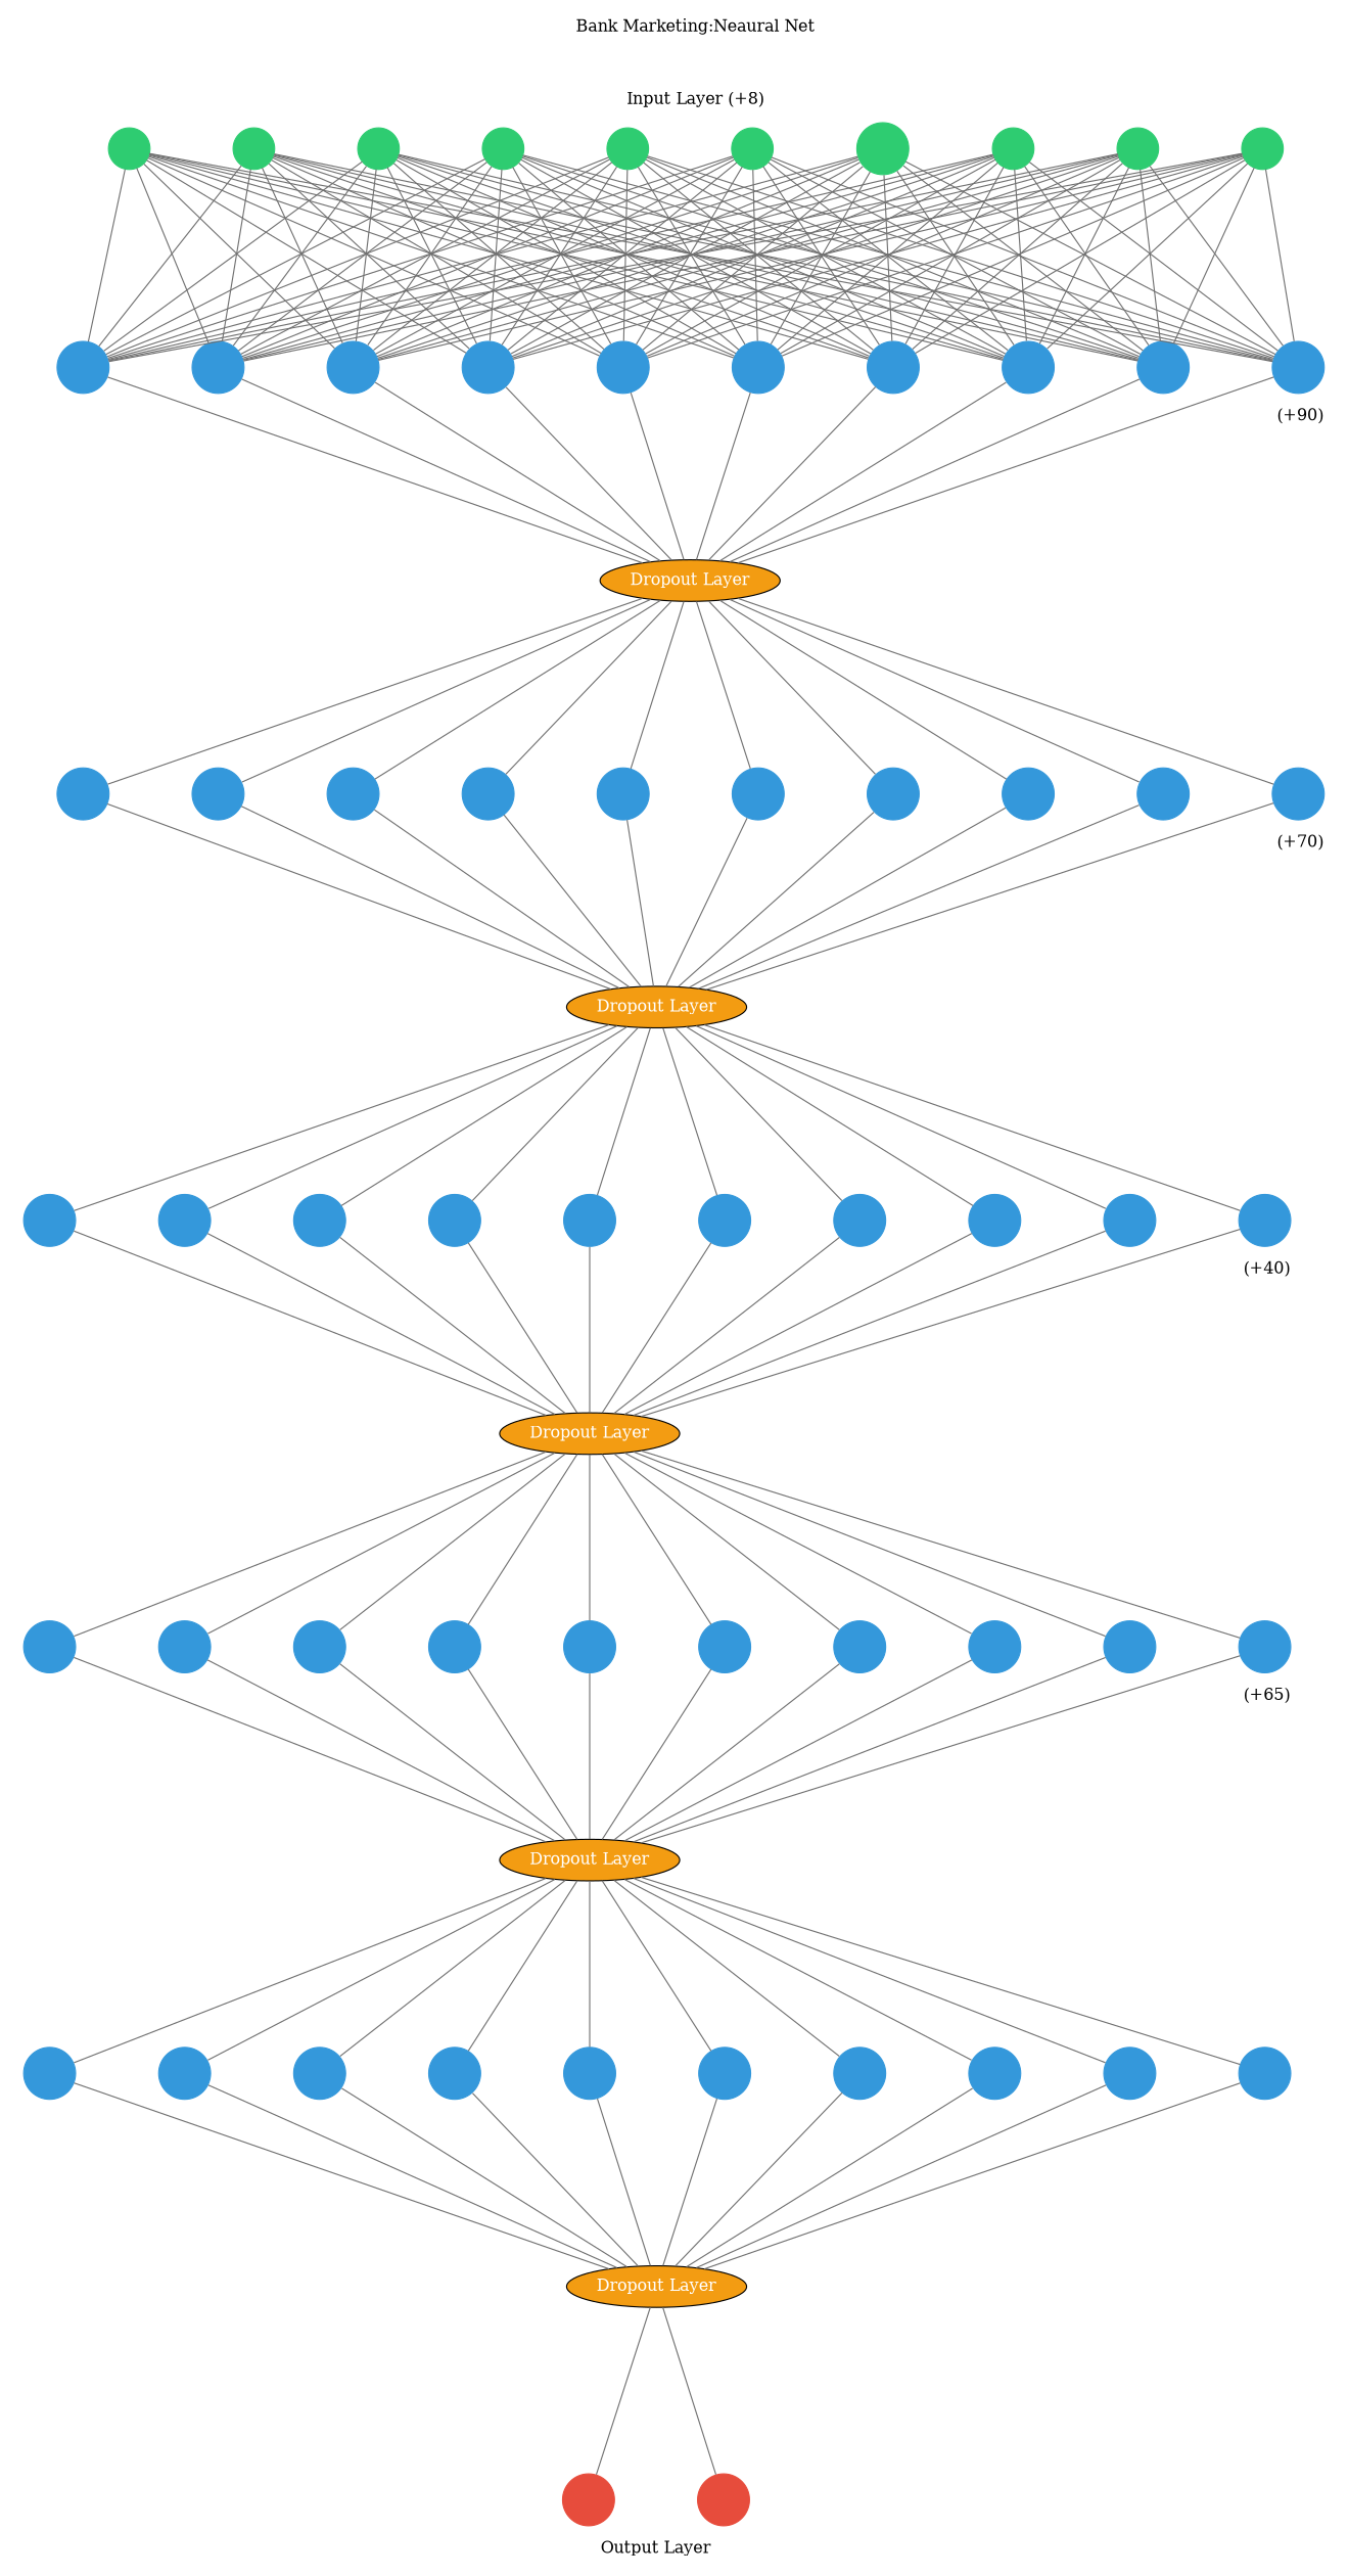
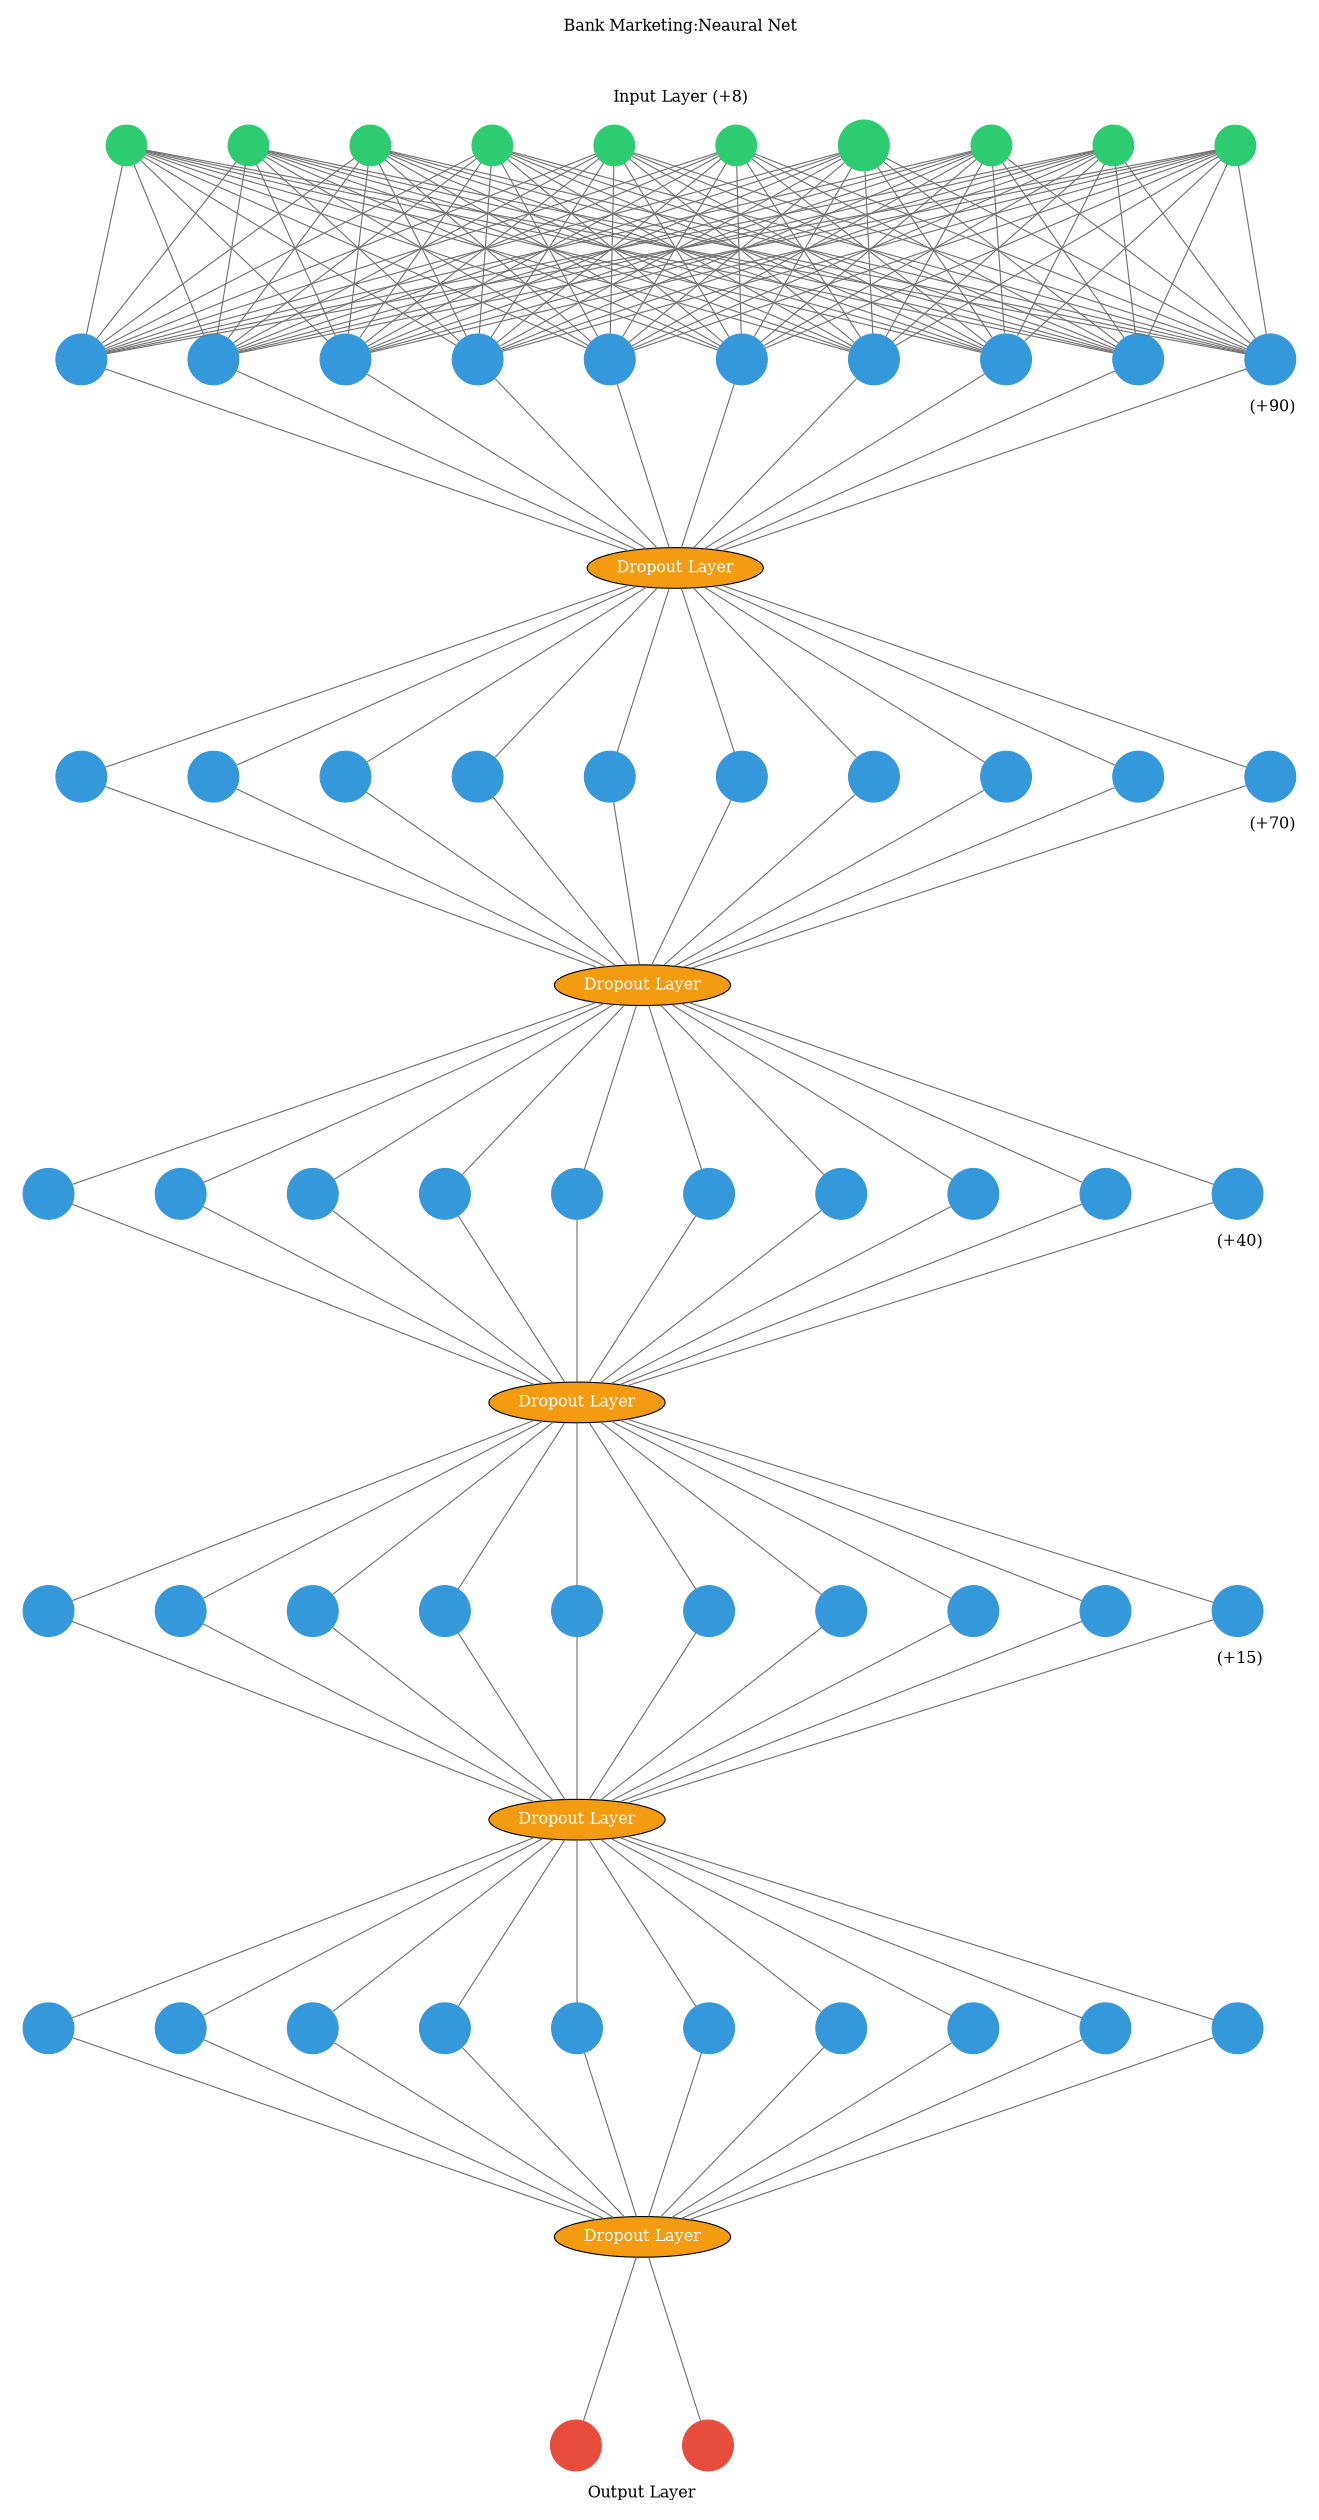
  digraph {
    arrowShape=none
    nodesep=1
    ranksep=2
    splines=false
    node [color="#3498db" fontcolor="#3498db" shape=circle style=filled]
    edge [arrowhead=none color="#707070"]
    1 [color="#2ecc71" fontcolor="#2ecc71"]
    2 [color="#2ecc71" fontcolor="#2ecc71"]
    3 [color="#2ecc71" fontcolor="#2ecc71"]
    4 [color="#2ecc71" fontcolor="#2ecc71"]
    5 [color="#2ecc71" fontcolor="#2ecc71"]
    6 [color="#2ecc71" fontcolor="#2ecc71"]
    7 [color="#2ecc71" fontcolor="#2ecc71"]
    8 [color="#2ecc71" fontcolor="#2ecc71"]
    9 [color="#2ecc71" fontcolor="#2ecc71"]
    10 [color="#2ecc71" fontcolor="#2ecc71"]
    11
    12
    13
    14
    15
    16
    17
    18
    19
    20
    n21 [fillcolor="#f39c12" fontcolor=white label="Dropout Layer" color="" shape=""]
    22
    23
    24
    25
    26
    27
    28
    29
    30
    31
    n32 [fillcolor="#f39c12" fontcolor=white label="Dropout Layer" color="" shape=""]
    n33 [fillcolor="#f39c12" fontcolor=white label="Dropout Layer" color="" shape=""]
    33
    34
    35
    36
    37
    38
    39
    40
    41
    42
    n44 [fillcolor="#f39c12" fontcolor=white label="Dropout Layer" color="" shape=""]
    44
    45
    46
    47
    48
    49
    50
    51
    52
    53
    55
    56
    57
    58
    59
    60
    61
    62
    63
    64
    n65 [fillcolor="#f39c12" fontcolor=white label="Dropout Layer" color="" shape=""]
    66 [color="#e74c3c" fontcolor="#e74c3c"]
    67 [color="#e74c3c" fontcolor="#e74c3c"]
    subgraph cluster_1 {
      color=white
      label="Bank Marketing:Neaural Net\n\n\n\nInput Layer (+8)"
      rank=same
      1
      2
      3
      4
      5
      6
      7
      8
      9
      10
    }
    subgraph cluster_2 {
      color=white
      label=" (+90)"
      labeljust=right
      labelloc=b
      rank=same
      11
      12
      13
      14
      15
      16
      17
      18
      19
      20
    }
    subgraph cluster_3 {
      color=white
      n21
    }
    subgraph cluster_4 {
      color=white
      label=" (+70)"
      labeljust=right
      labelloc=b
      rank=same
      22
      23
      24
      25
      26
      27
      28
      29
      30
      31
    }
    subgraph cluster_5 {
      color=white
      n32
    }
    subgraph cluster_6 {
      color=white
      n33
    }
    subgraph cluster_7 {
      color=white
      label=" (+40)"
      labeljust=right
      labelloc=b
      rank=same
      33
      34
      35
      36
      37
      38
      39
      40
      41
      42
    }
    subgraph cluster_8 {
      color=white
      n44
    }
    subgraph cluster_9 {
      color=white
-     label=" (+65)"
+     label=" (+15)"
      labeljust=right
      labelloc=b
      rank=same
      44
      45
      46
      47
      48
      49
      50
      51
      52
      53
    }
    subgraph cluster_10 {
      color=white
      labeljust=right
      labelloc=b
      rank=same
      55
      56
      57
      58
      59
      60
      61
      62
      63
      64
    }
    subgraph cluster_11 {
      color=white
      n65
    }
    subgraph cluster_12 {
      color=white
      label="Output Layer"
      labeljust=1
      labelloc=bottom
      rank=same
      66
      67
    }
    1 -> 11
    1 -> 12
    1 -> 13
    1 -> 14
    1 -> 15
    1 -> 16
    1 -> 17
    1 -> 18
    1 -> 19
    1 -> 20
    2 -> 11
    2 -> 12
    2 -> 13
    2 -> 14
    2 -> 15
    2 -> 16
    2 -> 17
    2 -> 18
    2 -> 19
    2 -> 20
    3 -> 11
    3 -> 12
    3 -> 13
    3 -> 14
    3 -> 15
    3 -> 16
    3 -> 17
    3 -> 18
    3 -> 19
    3 -> 20
    4 -> 11
    4 -> 12
    4 -> 13
    4 -> 14
    4 -> 15
    4 -> 16
    4 -> 17
    4 -> 18
    4 -> 19
    4 -> 20
    5 -> 11
    5 -> 12
    5 -> 13
    5 -> 14
    5 -> 15
    5 -> 16
    5 -> 17
    5 -> 18
    5 -> 19
    5 -> 20
    6 -> 11
    6 -> 12
    6 -> 13
    6 -> 14
    6 -> 15
    6 -> 16
    6 -> 17
    6 -> 18
    6 -> 19
    6 -> 20
    7 -> 11
    7 -> 12
    7 -> 13
    7 -> 14
    7 -> 15
    7 -> 16
    7 -> 17
    7 -> 18
    7 -> 19
    7 -> 20
    8 -> 11
    8 -> 12
    8 -> 13
    8 -> 14
    8 -> 15
    8 -> 16
    8 -> 17
    8 -> 18
    8 -> 19
    8 -> 20
    9 -> 11
    9 -> 12
    9 -> 13
    9 -> 14
    9 -> 15
    9 -> 16
    9 -> 17
    9 -> 18
    9 -> 19
    9 -> 20
    10 -> 11
    10 -> 12
    10 -> 13
    10 -> 14
    10 -> 15
    10 -> 16
    10 -> 17
    10 -> 18
    10 -> 19
    10 -> 20
    11 -> n21
    12 -> n21
    13 -> n21
    14 -> n21
    15 -> n21
    16 -> n21
    17 -> n21
    18 -> n21
    19 -> n21
    20 -> n21
    n21 -> 22
    n21 -> 23
    n21 -> 24
    n21 -> 25
    n21 -> 26
    n21 -> 27
    n21 -> 28
    n21 -> 29
    n21 -> 30
    n21 -> 31
    22 -> n33
    23 -> n33
    24 -> n33
    25 -> n33
    26 -> n33
    27 -> n33
    28 -> n33
    29 -> n33
    30 -> n33
    31 -> n33
    n32 -> 55
    n32 -> 56
    n32 -> 57
    n32 -> 58
    n32 -> 59
    n32 -> 60
    n32 -> 61
    n32 -> 62
    n32 -> 63
    n32 -> 64
    n33 -> 33
    n33 -> 34
    n33 -> 35
    n33 -> 36
    n33 -> 37
    n33 -> 38
    n33 -> 39
    n33 -> 40
    n33 -> 41
    n33 -> 42
    33 -> n44
    34 -> n44
    35 -> n44
    36 -> n44
    37 -> n44
    38 -> n44
    39 -> n44
    40 -> n44
    41 -> n44
    42 -> n44
    n44 -> 44
    n44 -> 45
    n44 -> 46
    n44 -> 47
    n44 -> 48
    n44 -> 49
    n44 -> 50
    n44 -> 51
    n44 -> 52
    n44 -> 53
    44 -> n32
    45 -> n32
    46 -> n32
    47 -> n32
    48 -> n32
    49 -> n32
    50 -> n32
    51 -> n32
    52 -> n32
    53 -> n32
    55 -> n65
    56 -> n65
    57 -> n65
    58 -> n65
    59 -> n65
    60 -> n65
    61 -> n65
    62 -> n65
    63 -> n65
    64 -> n65
    n65 -> 66
    n65 -> 67
  }
